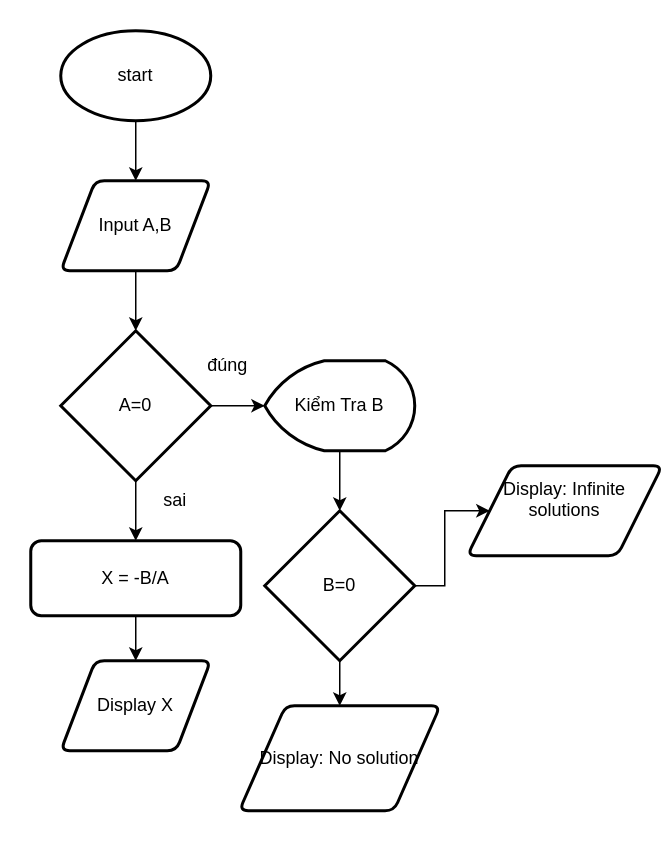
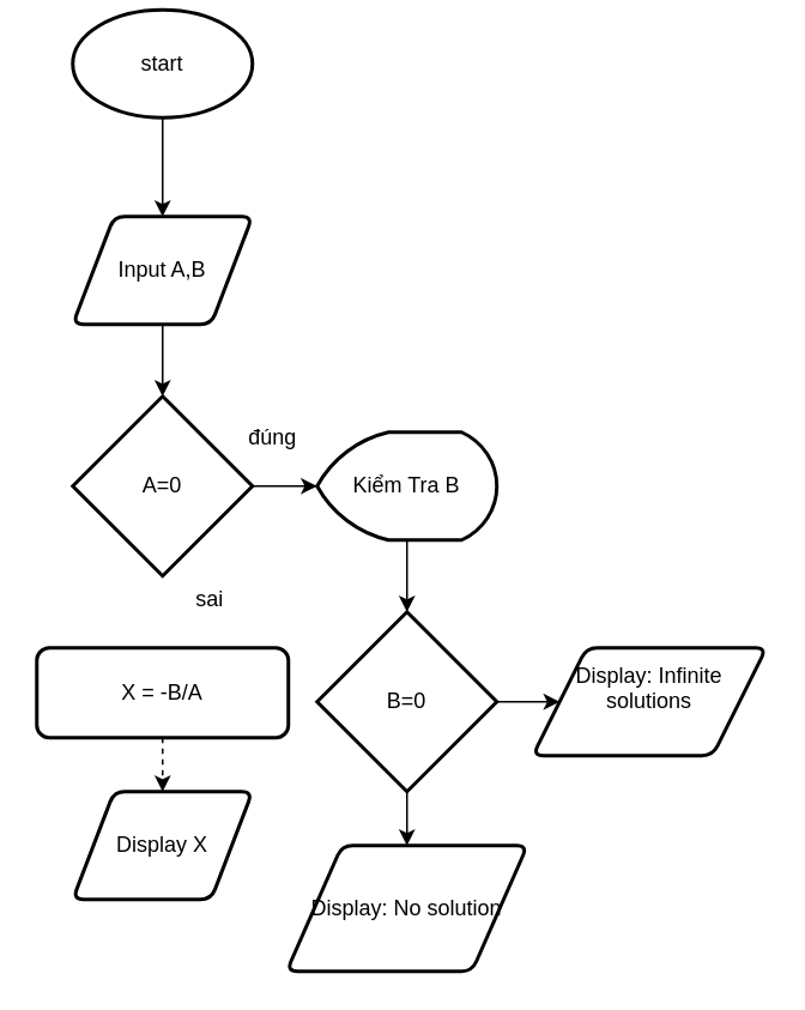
  <mxCell id="0" />
  <mxCell id="1" parent="0" />
  <mxCell id="2" style="edgeStyle=orthogonalEdgeStyle;rounded=0;orthogonalLoop=1;jettySize=auto;html=1;exitX=0.5;exitY=1;exitDx=0;exitDy=0;exitPerimeter=0;entryX=0.5;entryY=0;entryDx=0;entryDy=0;" edge="1" parent="1" source="3" target="4"><mxGeometry relative="1" as="geometry" /></mxCell>
- <mxCell id="3" value="start" style="strokeWidth=2;html=1;shape=mxgraph.flowchart.start_1;whiteSpace=wrap;" vertex="1" parent="1"><mxGeometry x="40" y="20" width="100" height="60" as="geometry" /></mxCell>
+ <mxCell id="3" value="start" style="strokeWidth=2;html=1;shape=mxgraph.flowchart.start_1;whiteSpace=wrap;" vertex="1" parent="1"><mxGeometry x="40" y="5" width="100" height="60" as="geometry" /></mxCell>
  <mxCell id="4" value="Input A,B" style="shape=parallelogram;html=1;strokeWidth=2;perimeter=parallelogramPerimeter;whiteSpace=wrap;rounded=1;arcSize=12;size=0.23;" vertex="1" parent="1"><mxGeometry x="40" y="120" width="100" height="60" as="geometry" /></mxCell>
  <mxCell id="5" style="edgeStyle=orthogonalEdgeStyle;rounded=0;orthogonalLoop=1;jettySize=auto;html=1;exitX=1;exitY=0.5;exitDx=0;exitDy=0;exitPerimeter=0;" edge="1" parent="1" source="7" target="8"><mxGeometry relative="1" as="geometry" /></mxCell>
- <mxCell id="6" style="edgeStyle=orthogonalEdgeStyle;rounded=0;orthogonalLoop=1;jettySize=auto;html=1;exitX=0.5;exitY=1;exitDx=0;exitDy=0;exitPerimeter=0;" edge="1" parent="1" source="7" target="18"><mxGeometry relative="1" as="geometry" /></mxCell>
  <mxCell id="7" value="A=0" style="strokeWidth=2;html=1;shape=mxgraph.flowchart.decision;whiteSpace=wrap;" vertex="1" parent="1"><mxGeometry x="40" y="220" width="100" height="100" as="geometry" /></mxCell>
  <mxCell id="8" value="Kiểm Tra B" style="strokeWidth=2;html=1;shape=mxgraph.flowchart.display;whiteSpace=wrap;" vertex="1" parent="1"><mxGeometry x="176" y="240" width="100" height="60" as="geometry" /></mxCell>
  <mxCell id="9" style="edgeStyle=orthogonalEdgeStyle;rounded=0;orthogonalLoop=1;jettySize=auto;html=1;exitX=1;exitY=0.5;exitDx=0;exitDy=0;exitPerimeter=0;entryX=0;entryY=0.5;entryDx=0;entryDy=0;" edge="1" parent="1" source="11" target="14"><mxGeometry relative="1" as="geometry" /></mxCell>
  <mxCell id="10" style="edgeStyle=orthogonalEdgeStyle;rounded=0;orthogonalLoop=1;jettySize=auto;html=1;exitX=0.5;exitY=1;exitDx=0;exitDy=0;exitPerimeter=0;entryX=0.5;entryY=0;entryDx=0;entryDy=0;" edge="1" parent="1" source="11" target="15"><mxGeometry relative="1" as="geometry" /></mxCell>
  <mxCell id="11" value="B=0" style="strokeWidth=2;html=1;shape=mxgraph.flowchart.decision;whiteSpace=wrap;" vertex="1" parent="1"><mxGeometry x="176" y="340" width="100" height="100" as="geometry" /></mxCell>
  <mxCell id="12" style="edgeStyle=orthogonalEdgeStyle;rounded=0;orthogonalLoop=1;jettySize=auto;html=1;exitX=0.5;exitY=1;exitDx=0;exitDy=0;entryX=0.5;entryY=0;entryDx=0;entryDy=0;entryPerimeter=0;" edge="1" parent="1" source="4" target="7"><mxGeometry relative="1" as="geometry" /></mxCell>
  <mxCell id="13" style="edgeStyle=orthogonalEdgeStyle;rounded=0;orthogonalLoop=1;jettySize=auto;html=1;exitX=0.5;exitY=1;exitDx=0;exitDy=0;exitPerimeter=0;entryX=0.5;entryY=0;entryDx=0;entryDy=0;entryPerimeter=0;" edge="1" parent="1" source="8" target="11"><mxGeometry relative="1" as="geometry" /></mxCell>
- <mxCell id="14" value="&#10;Display: Infinite solutions&#10;&#10;" style="shape=parallelogram;html=1;strokeWidth=2;perimeter=parallelogramPerimeter;whiteSpace=wrap;rounded=1;arcSize=12;size=0.23;" vertex="1" parent="1"><mxGeometry x="311" y="310" width="130" height="60" as="geometry" /></mxCell>
+ <mxCell id="14" value="&#10;Display: Infinite solutions&#10;&#10;" style="shape=parallelogram;html=1;strokeWidth=2;perimeter=parallelogramPerimeter;whiteSpace=wrap;rounded=1;arcSize=12;size=0.23;" vertex="1" parent="1"><mxGeometry x="296" y="360" width="130" height="60" as="geometry" /></mxCell>
  <mxCell id="15" value="Display: No solution" style="shape=parallelogram;html=1;strokeWidth=2;perimeter=parallelogramPerimeter;whiteSpace=wrap;rounded=1;arcSize=12;size=0.23;" vertex="1" parent="1"><mxGeometry x="159" y="470" width="134" height="70" as="geometry" /></mxCell>
  <mxCell id="16" value="đúng" style="text;html=1;align=center;verticalAlign=middle;resizable=0;points=[];autosize=1;strokeColor=none;fillColor=none;" vertex="1" parent="1"><mxGeometry x="126" y="228" width="50" height="30" as="geometry" /></mxCell>
- <mxCell id="17" style="edgeStyle=orthogonalEdgeStyle;rounded=0;orthogonalLoop=1;jettySize=auto;html=1;exitX=0.5;exitY=1;exitDx=0;exitDy=0;entryX=0.5;entryY=0;entryDx=0;entryDy=0;" edge="1" parent="1" source="18" target="19"><mxGeometry relative="1" as="geometry" /></mxCell>
+ <mxCell id="17" style="edgeStyle=orthogonalEdgeStyle;rounded=0;orthogonalLoop=1;jettySize=auto;html=1;exitX=0.5;exitY=1;exitDx=0;exitDy=0;entryX=0.5;entryY=0;entryDx=0;entryDy=0;dashed=1;" edge="1" parent="1" source="18" target="19"><mxGeometry relative="1" as="geometry" /></mxCell>
  <mxCell id="18" value="X = -B/A" style="rounded=1;whiteSpace=wrap;html=1;absoluteArcSize=1;arcSize=14;strokeWidth=2;" vertex="1" parent="1"><mxGeometry x="20" y="360" width="140" height="50" as="geometry" /></mxCell>
  <mxCell id="19" value="Display X" style="shape=parallelogram;html=1;strokeWidth=2;perimeter=parallelogramPerimeter;whiteSpace=wrap;rounded=1;arcSize=12;size=0.23;" vertex="1" parent="1"><mxGeometry x="40" y="440" width="100" height="60" as="geometry" /></mxCell>
  <mxCell id="20" value="sai" style="text;html=1;align=center;verticalAlign=middle;resizable=0;points=[];autosize=1;strokeColor=none;fillColor=none;" vertex="1" parent="1"><mxGeometry x="96" y="318" width="40" height="30" as="geometry" /></mxCell>
